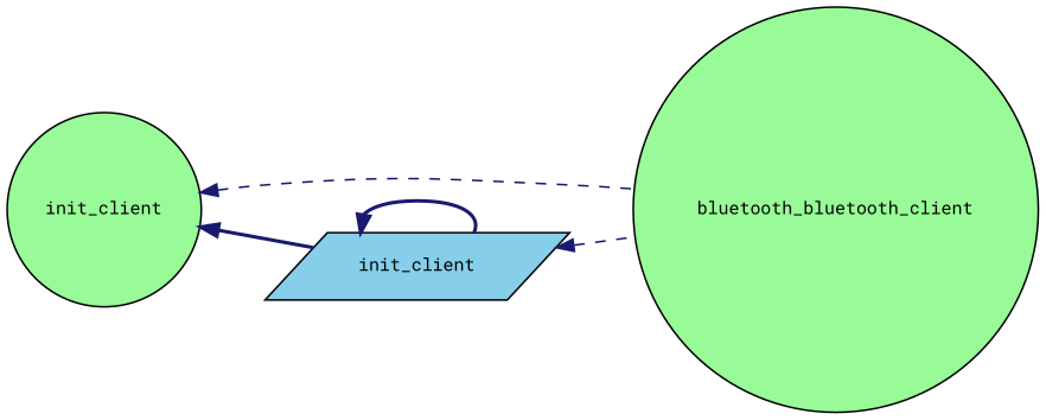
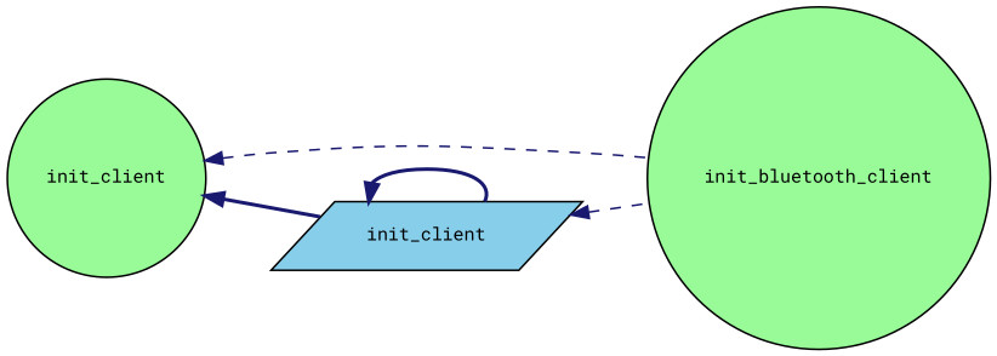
  digraph {
    rankdir=LR
    fontname="Roboto Mono"
    node [color=black fillcolor=palegreen fontname="Roboto Mono" fontsize=10 shape=circle style=filled]
    edge [color=midnightblue dir=back fontname="Roboto Mono" fontsize=10 labelfontname=Helvetica labelfontsize=10 style=dashed]
    n1 [fontcolor=black height=0.2 label=init_client width=0.4]
-   n2 [height=0.2 label=bluetooth_bluetooth_client width=0.4]
+   n2 [height=0.2 label=init_bluetooth_client width=0.4]
    n3 [fillcolor=skyblue height=0.2 label=init_client shape=parallelogram width=0.4]
    n1 -> n2
    n1 -> n3 [style=bold]
    n3 -> n2
    n3 -> n3 [style=bold]
  }
